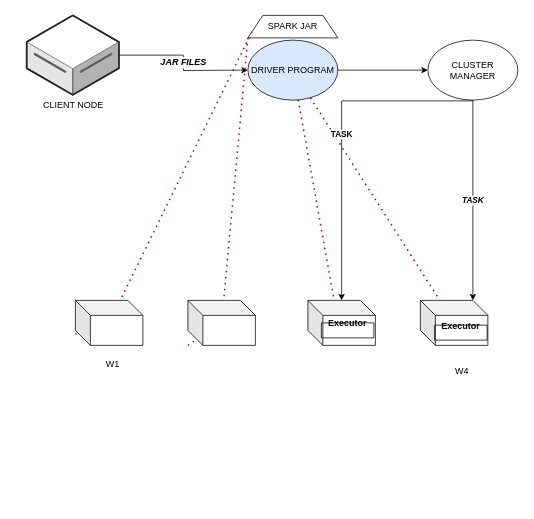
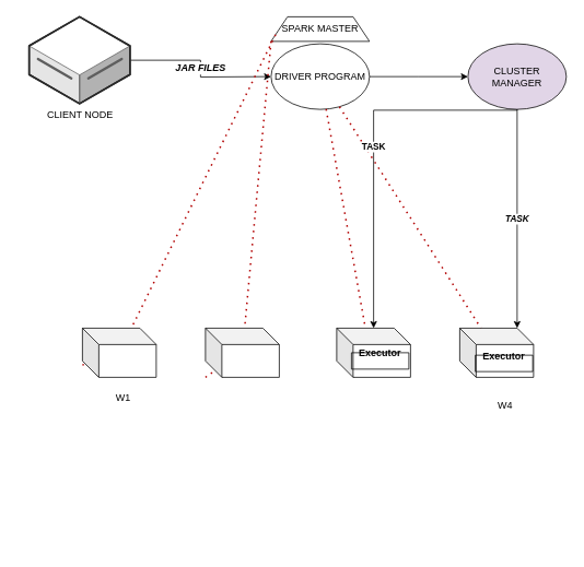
  <mxCell id="0" />
  <mxCell id="1" parent="0" />
  <mxCell id="2" value="&lt;b&gt;&lt;font style=&quot;font-size: 12px;&quot;&gt;&lt;i&gt;JAR FILES&lt;/i&gt;&lt;/font&gt;&lt;/b&gt;" style="edgeStyle=orthogonalEdgeStyle;rounded=0;orthogonalLoop=1;jettySize=auto;html=1;" edge="1" parent="1" source="3"><mxGeometry relative="1" as="geometry"><mxPoint x="330" y="93" as="targetPoint" /></mxGeometry></mxCell>
  <mxCell id="3" value="CLIENT NODE" style="verticalLabelPosition=bottom;html=1;verticalAlign=top;strokeWidth=1;align=center;outlineConnect=0;dashed=0;outlineConnect=0;shape=mxgraph.aws3d.dataServer;strokeColor=#5E5E5E;aspect=fixed;" vertex="1" parent="1"><mxGeometry x="35" y="20" width="123" height="106" as="geometry" /></mxCell>
  <mxCell id="4" style="edgeStyle=orthogonalEdgeStyle;rounded=0;orthogonalLoop=1;jettySize=auto;html=1;" edge="1" parent="1" source="5"><mxGeometry relative="1" as="geometry"><mxPoint x="570" y="93" as="targetPoint" /></mxGeometry></mxCell>
- <mxCell id="5" value="DRIVER PROGRAM" style="ellipse;whiteSpace=wrap;html=1;fillColor=#dae8fc;" vertex="1" parent="1"><mxGeometry x="330" y="53" width="120" height="80" as="geometry" /></mxCell>
- <mxCell id="6" value="CLUSTER MANAGER" style="ellipse;whiteSpace=wrap;html=1;" vertex="1" parent="1"><mxGeometry x="570" y="53" width="120" height="80" as="geometry" /></mxCell>
- <mxCell id="7" value="SPARK JAR" style="shape=trapezoid;perimeter=trapezoidPerimeter;whiteSpace=wrap;html=1;fixedSize=1;" vertex="1" parent="1"><mxGeometry x="330" y="20" width="120" height="30" as="geometry" /></mxCell>
+ <mxCell id="5" value="DRIVER PROGRAM" style="ellipse;whiteSpace=wrap;html=1;" vertex="1" parent="1"><mxGeometry x="330" y="53" width="120" height="80" as="geometry" /></mxCell>
+ <mxCell id="6" value="CLUSTER MANAGER" style="ellipse;whiteSpace=wrap;html=1;fillColor=#e1d5e7;" vertex="1" parent="1"><mxGeometry x="570" y="53" width="120" height="80" as="geometry" /></mxCell>
+ <mxCell id="7" value="SPARK MASTER" style="shape=trapezoid;perimeter=trapezoidPerimeter;whiteSpace=wrap;html=1;fixedSize=1;" vertex="1" parent="1"><mxGeometry x="330" y="20" width="120" height="30" as="geometry" /></mxCell>
  <mxCell id="8" value="" style="endArrow=none;dashed=1;html=1;dashPattern=1 3;strokeWidth=2;rounded=0;fillColor=#e51400;strokeColor=#B20000;" edge="1" parent="1" source="5" target="19"><mxGeometry width="50" height="50" relative="1" as="geometry"><mxPoint x="430" y="320" as="sourcePoint" /><mxPoint x="596.939" y="428" as="targetPoint" /></mxGeometry></mxCell>
  <mxCell id="9" value="" style="endArrow=none;dashed=1;html=1;dashPattern=1 3;strokeWidth=2;rounded=0;fontColor=#F70808;labelBorderColor=#F40B0B;labelBackgroundColor=#FA0000;fillColor=#e51400;strokeColor=#B20000;entryX=0;entryY=0;entryDx=35;entryDy=0;entryPerimeter=0;" edge="1" parent="1" source="5" target="17"><mxGeometry width="50" height="50" relative="1" as="geometry"><mxPoint x="280" y="146" as="sourcePoint" /><mxPoint x="448.463" y="428" as="targetPoint" /></mxGeometry></mxCell>
  <mxCell id="10" value="" style="endArrow=none;dashed=1;html=1;dashPattern=1 3;strokeWidth=2;rounded=0;fontColor=#F70808;labelBorderColor=#F40B0B;labelBackgroundColor=#FA0000;fillColor=#e51400;strokeColor=#B20000;exitX=0;exitY=1;exitDx=0;exitDy=0;" edge="1" parent="1" source="15"><mxGeometry width="50" height="50" relative="1" as="geometry"><mxPoint x="239" y="143" as="sourcePoint" /><mxPoint x="295.381" y="428" as="targetPoint" /></mxGeometry></mxCell>
  <mxCell id="11" value="" style="endArrow=none;dashed=1;html=1;dashPattern=1 3;strokeWidth=2;rounded=0;fontColor=#F70808;labelBorderColor=#F40B0B;labelBackgroundColor=#FA0000;fillColor=#e51400;strokeColor=#B20000;exitX=0;exitY=0.75;exitDx=0;exitDy=0;" edge="1" parent="1" source="13"><mxGeometry width="50" height="50" relative="1" as="geometry"><mxPoint x="171" y="60" as="sourcePoint" /><mxPoint x="142.96" y="428" as="targetPoint" /></mxGeometry></mxCell>
  <mxCell id="12" value="" style="endArrow=none;dashed=1;html=1;dashPattern=1 3;strokeWidth=2;rounded=0;fontColor=#F70808;labelBorderColor=#F40B0B;labelBackgroundColor=#FA0000;fillColor=#e51400;strokeColor=#B20000;exitX=0;exitY=0.75;exitDx=0;exitDy=0;" edge="1" parent="1" source="7" target="13"><mxGeometry width="50" height="50" relative="1" as="geometry"><mxPoint x="335" y="42" as="sourcePoint" /><mxPoint x="142.96" y="428" as="targetPoint" /></mxGeometry></mxCell>
  <mxCell id="13" value="" style="shape=cube;whiteSpace=wrap;html=1;boundedLbl=1;backgroundOutline=1;darkOpacity=0.05;darkOpacity2=0.1;" vertex="1" parent="1"><mxGeometry x="100" y="400" width="90" height="60" as="geometry" /></mxCell>
  <mxCell id="14" value="" style="endArrow=none;dashed=1;html=1;dashPattern=1 3;strokeWidth=2;rounded=0;fontColor=#F70808;labelBorderColor=#F40B0B;labelBackgroundColor=#FA0000;fillColor=#e51400;strokeColor=#B20000;exitX=0;exitY=1;exitDx=0;exitDy=0;" edge="1" parent="1" source="7" target="15"><mxGeometry width="50" height="50" relative="1" as="geometry"><mxPoint x="330" y="50" as="sourcePoint" /><mxPoint x="295.381" y="428" as="targetPoint" /></mxGeometry></mxCell>
  <mxCell id="15" value="" style="shape=cube;whiteSpace=wrap;html=1;boundedLbl=1;backgroundOutline=1;darkOpacity=0.05;darkOpacity2=0.1;" vertex="1" parent="1"><mxGeometry x="250" y="400" width="90" height="60" as="geometry" /></mxCell>
  <mxCell id="16" value="&lt;b&gt;TASK&lt;/b&gt;" style="edgeStyle=orthogonalEdgeStyle;rounded=0;orthogonalLoop=1;jettySize=auto;html=1;exitX=0.5;exitY=1;exitDx=0;exitDy=0;" edge="1" parent="1" source="6" target="17"><mxGeometry relative="1" as="geometry"><mxPoint x="630" y="133" as="sourcePoint" /><mxPoint x="453" y="428" as="targetPoint" /><Array as="points"><mxPoint x="630" y="134" /></Array></mxGeometry></mxCell>
  <mxCell id="17" value="" style="shape=cube;whiteSpace=wrap;html=1;boundedLbl=1;backgroundOutline=1;darkOpacity=0.05;darkOpacity2=0.1;" vertex="1" parent="1"><mxGeometry x="410" y="400" width="90" height="60" as="geometry" /></mxCell>
  <mxCell id="18" value="&lt;b&gt;&lt;i&gt;TASK&lt;/i&gt;&lt;/b&gt;" style="edgeStyle=orthogonalEdgeStyle;rounded=0;orthogonalLoop=1;jettySize=auto;html=1;entryX=0;entryY=0;entryDx=70;entryDy=0;entryPerimeter=0;" edge="1" parent="1" source="6" target="19"><mxGeometry relative="1" as="geometry"><mxPoint x="630" y="133" as="sourcePoint" /><mxPoint x="613" y="428" as="targetPoint" /></mxGeometry></mxCell>
  <mxCell id="19" value="" style="shape=cube;whiteSpace=wrap;html=1;boundedLbl=1;backgroundOutline=1;darkOpacity=0.05;darkOpacity2=0.1;" vertex="1" parent="1"><mxGeometry x="560" y="400" width="90" height="60" as="geometry" /></mxCell>
  <mxCell id="20" value="Executor" style="swimlane;startSize=0;" vertex="1" parent="1"><mxGeometry x="428" y="430" width="70" height="20" as="geometry" /></mxCell>
  <mxCell id="21" value="Executor" style="swimlane;startSize=0;" vertex="1" parent="1"><mxGeometry x="579" y="433" width="70" height="20" as="geometry" /></mxCell>
  <mxCell id="22" value="" style="endArrow=none;dashed=1;html=1;dashPattern=1 3;strokeWidth=2;rounded=0;fillColor=#e51400;strokeColor=#B20000;" edge="1" parent="1"><mxGeometry width="50" height="50" relative="1" as="geometry"><mxPoint x="20" y="670" as="sourcePoint" /><mxPoint x="20" y="670" as="targetPoint" /></mxGeometry></mxCell>
  <mxCell id="23" value="W1" style="text;html=1;strokeColor=none;fillColor=none;align=center;verticalAlign=middle;whiteSpace=wrap;rounded=0;" vertex="1" parent="1"><mxGeometry x="120" y="470" width="60" height="30" as="geometry" /></mxCell>
  <mxCell id="24" value="W4&lt;span style=&quot;white-space: pre;&quot;&gt;&#09;&lt;/span&gt;" style="text;html=1;strokeColor=none;fillColor=none;align=center;verticalAlign=middle;whiteSpace=wrap;rounded=0;" vertex="1" parent="1"><mxGeometry x="590" y="480" width="60" height="30" as="geometry" /></mxCell>
